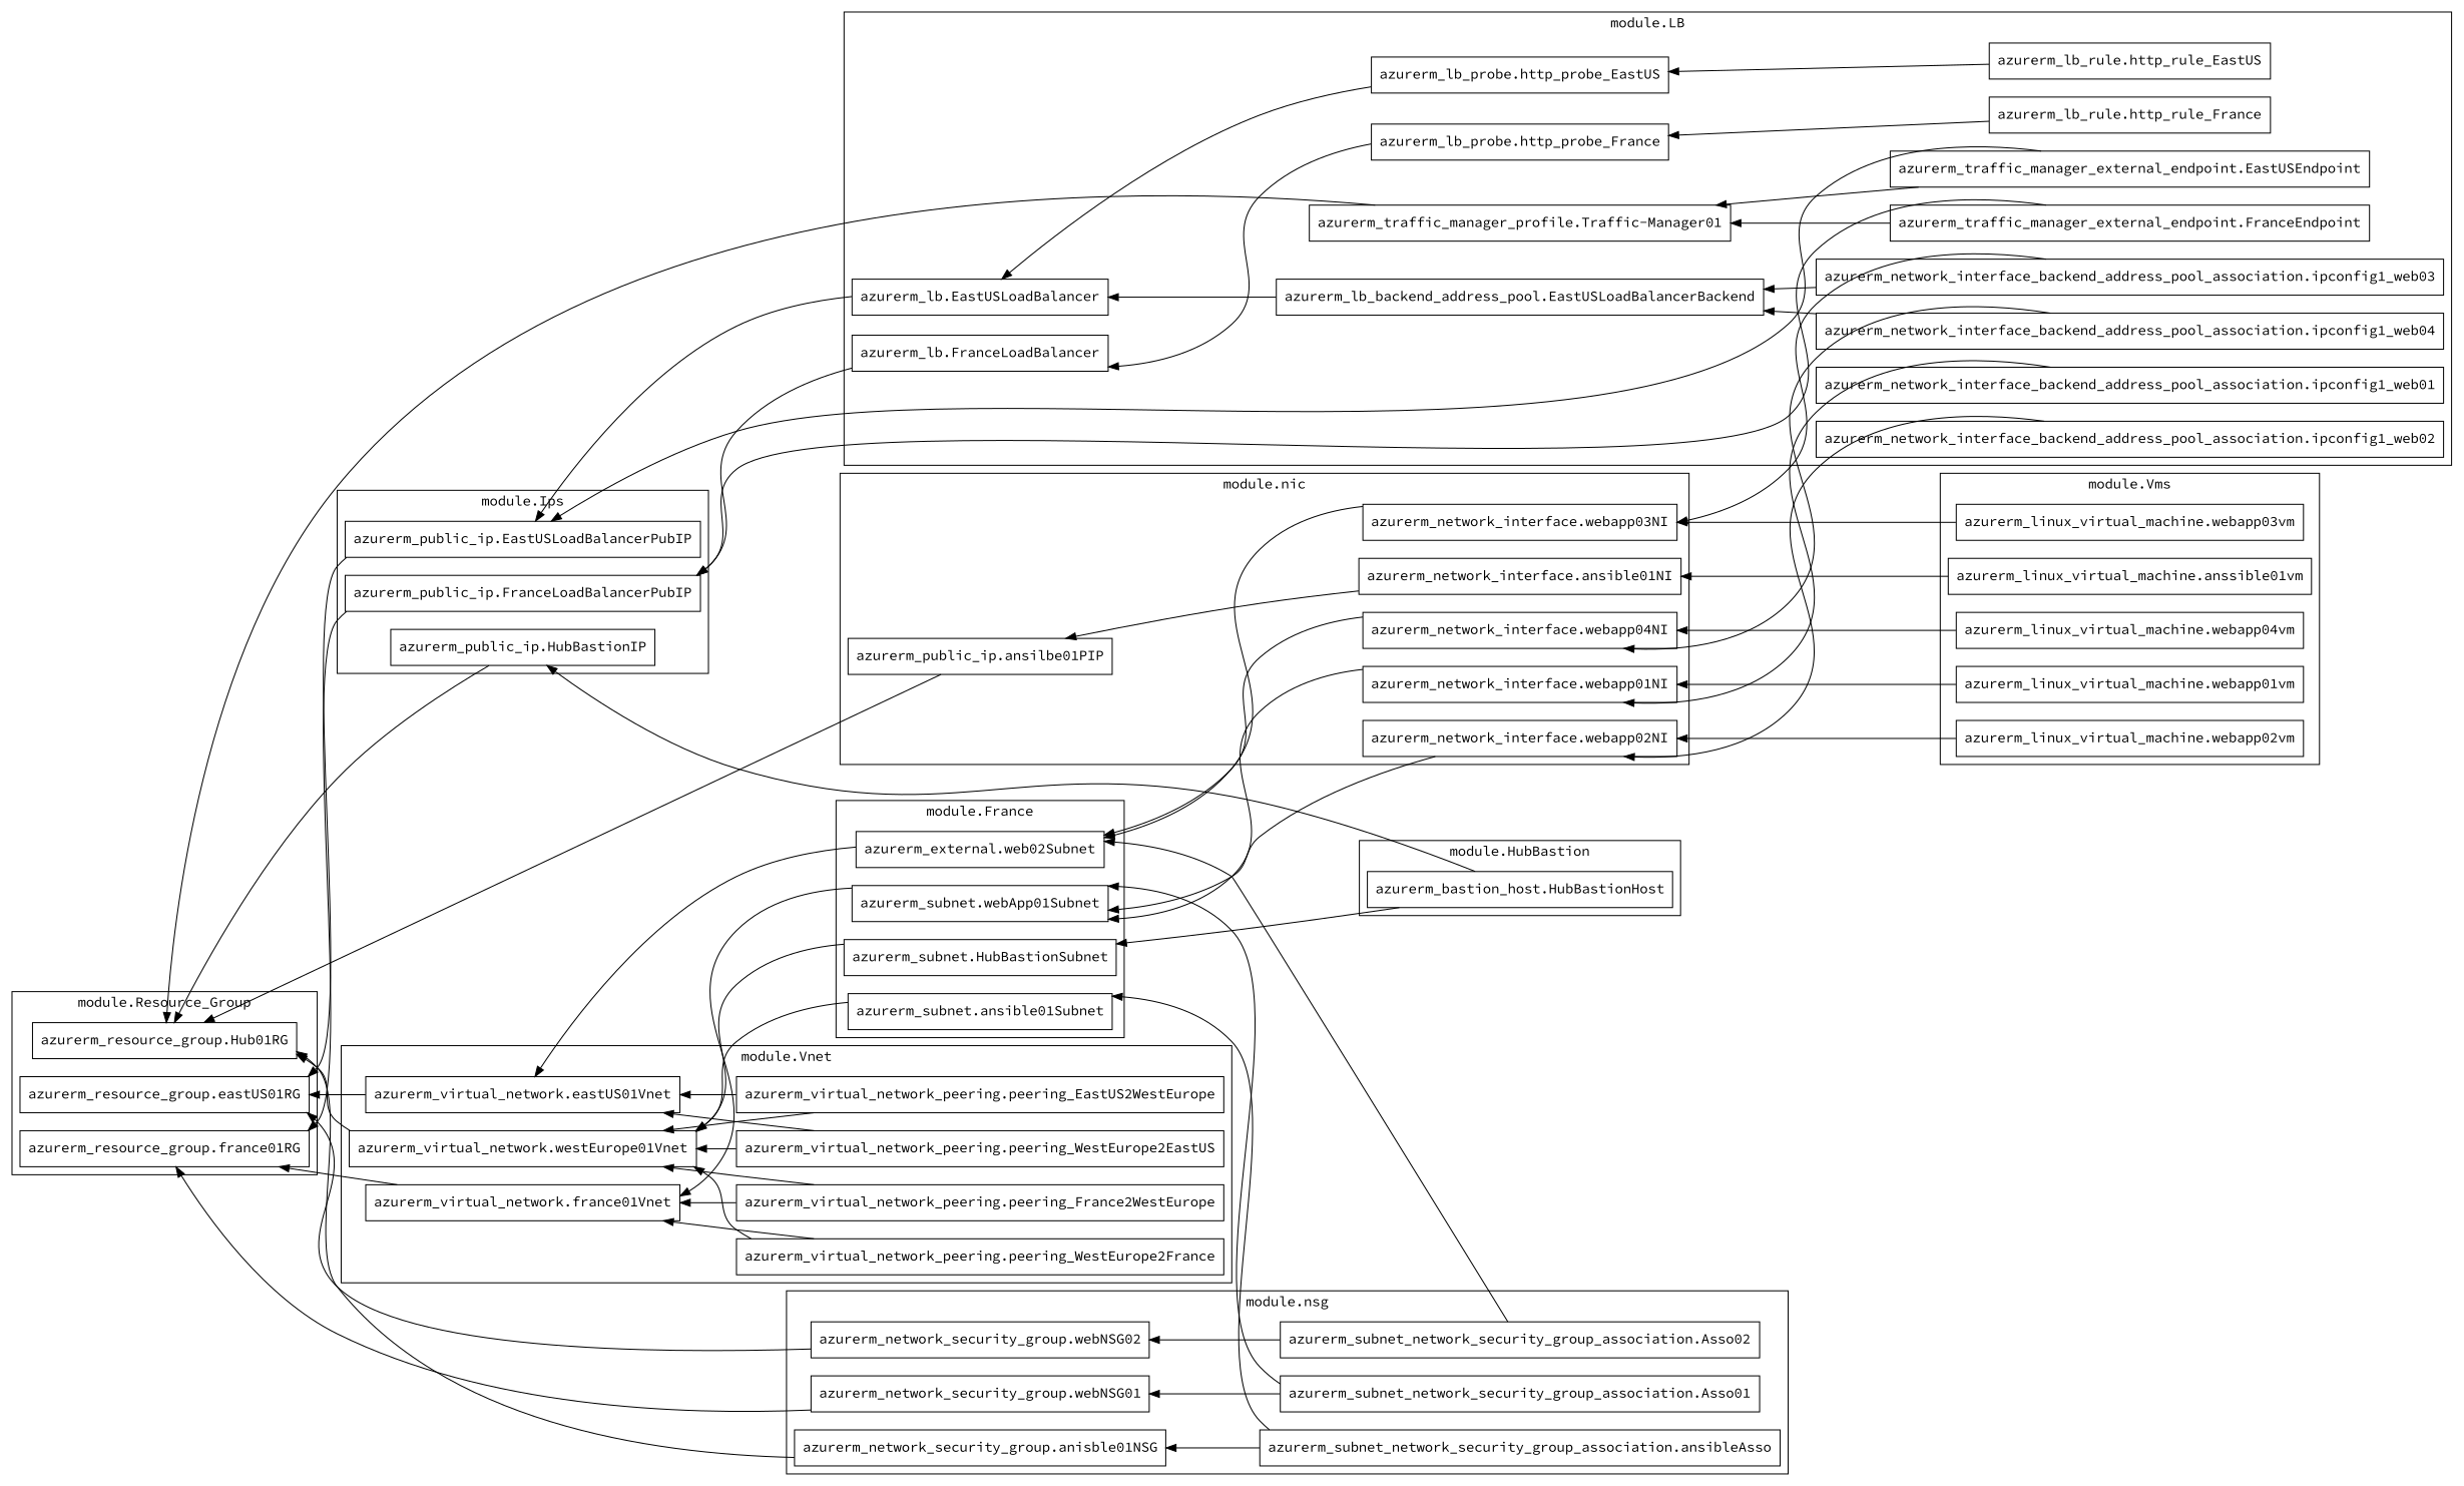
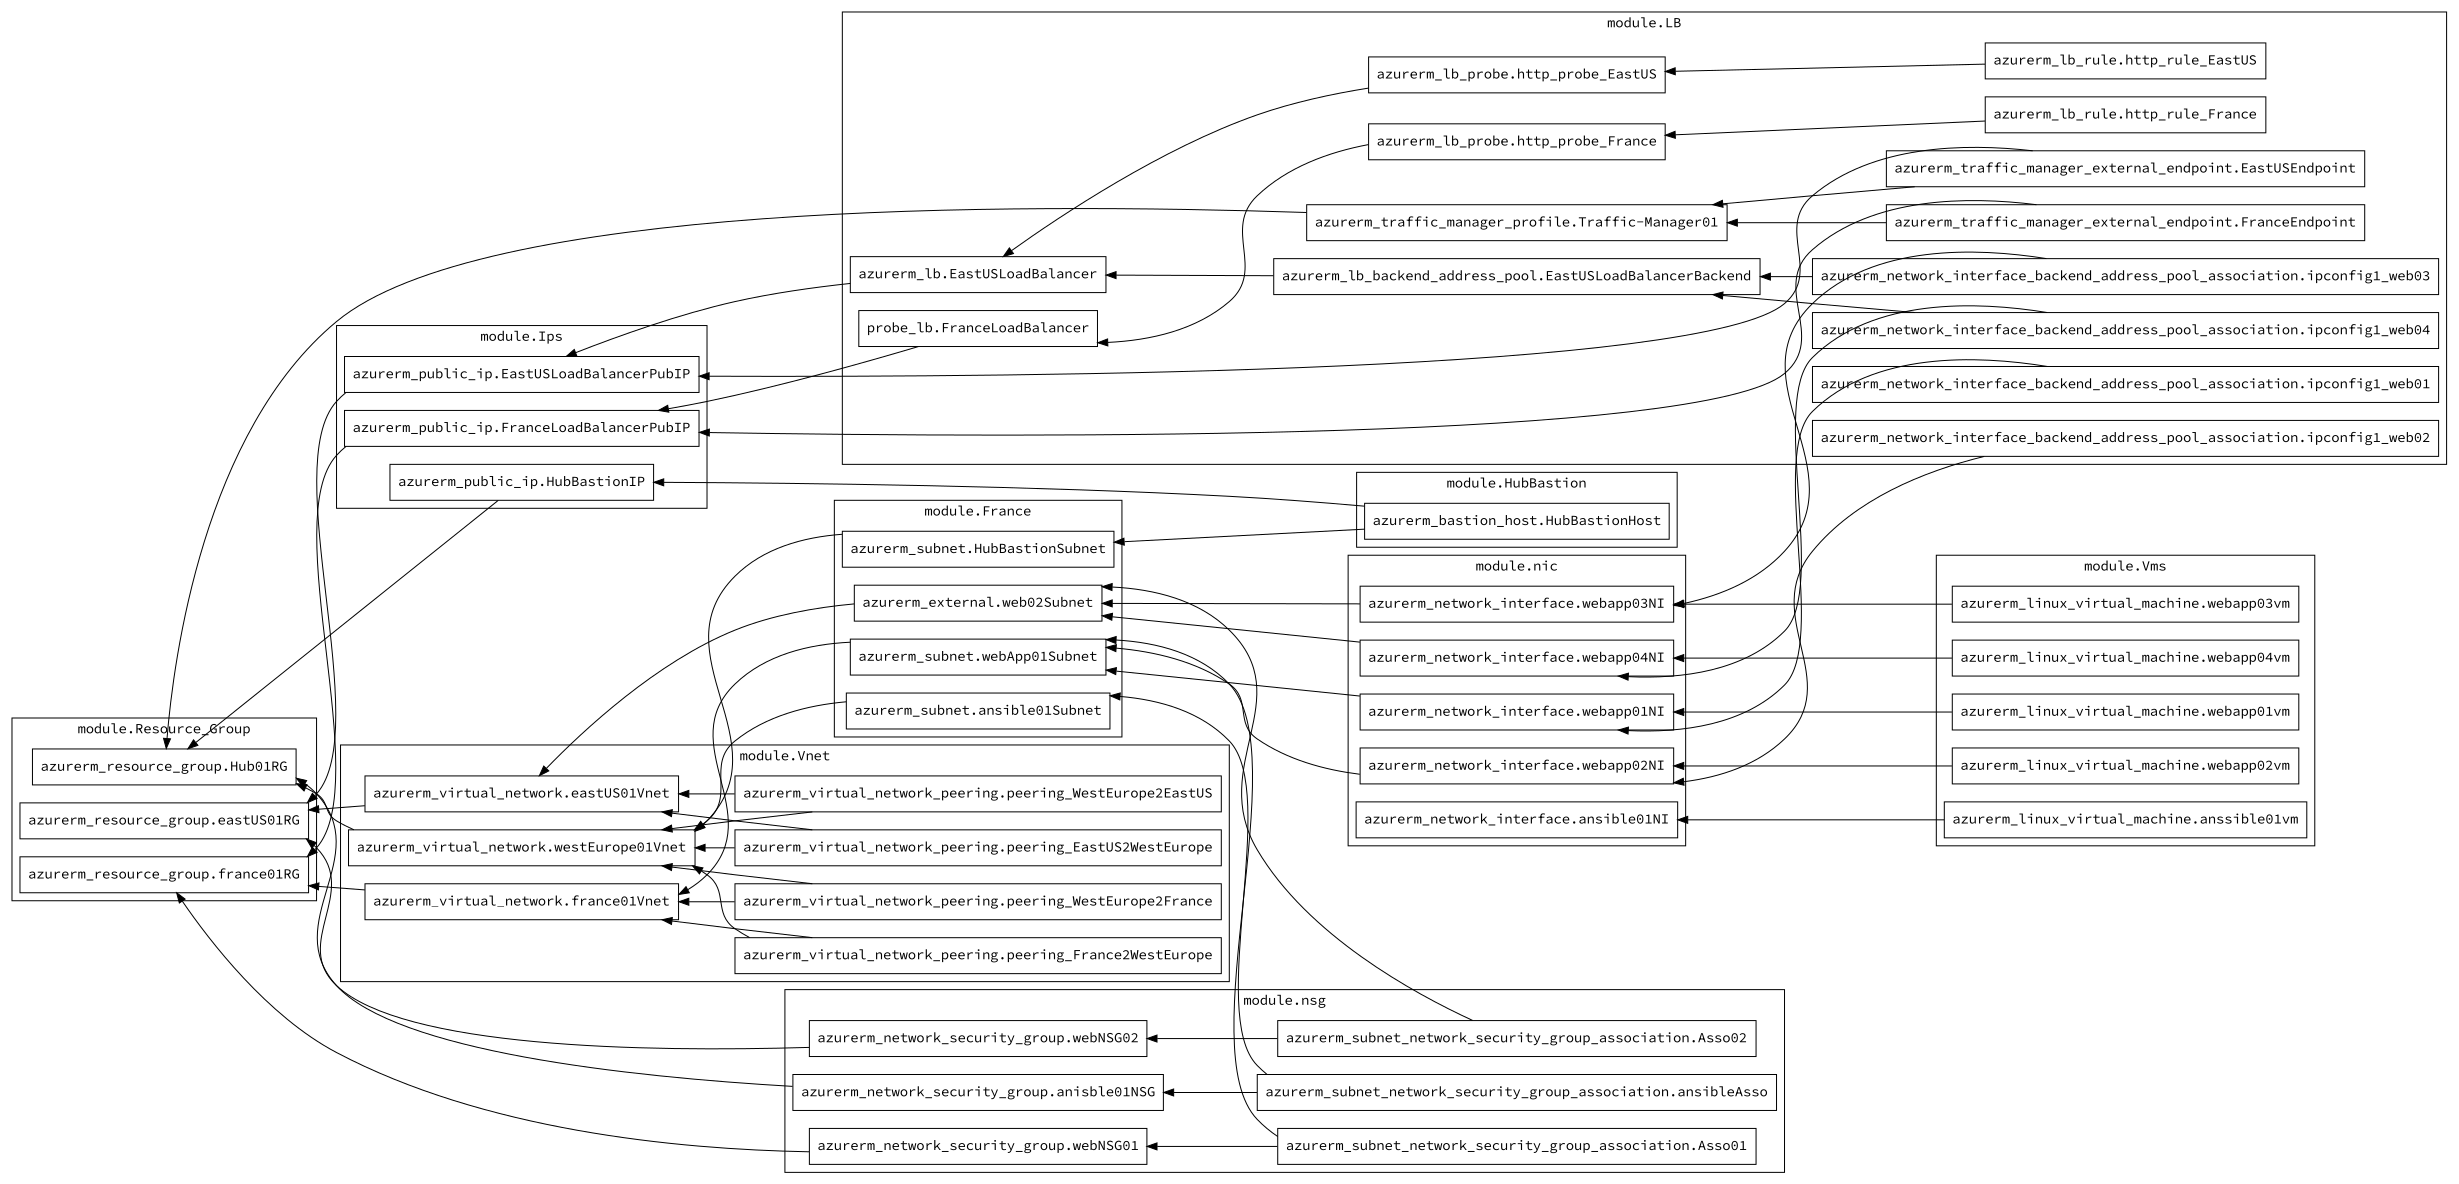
  digraph {
    fontname="Source Code Pro"
    rankdir=RL
    node [fontname="Source Code Pro" shape=rect]
    edge [fontname="Source Code Pro"]
    n1 [label="azurerm_public_ip.EastUSLoadBalancerPubIP"]
    n2 [label="azurerm_public_ip.FranceLoadBalancerPubIP"]
    n3 [label="azurerm_public_ip.HubBastionIP"]
    n4 [label="azurerm_bastion_host.HubBastionHost"]
    n5 [label="azurerm_lb.EastUSLoadBalancer"]
-   n6 [label="azurerm_lb.FranceLoadBalancer"]
+   n6 [label="probe_lb.FranceLoadBalancer"]
    n7 [label="azurerm_lb_backend_address_pool.EastUSLoadBalancerBackend"]
    n8 [label="azurerm_lb_probe.http_probe_EastUS"]
    n9 [label="azurerm_lb_probe.http_probe_France"]
    n10 [label="azurerm_lb_rule.http_rule_EastUS"]
    n11 [label="azurerm_lb_rule.http_rule_France"]
    n12 [label="azurerm_network_interface_backend_address_pool_association.ipconfig1_web01"]
    n13 [label="azurerm_network_interface_backend_address_pool_association.ipconfig1_web02"]
    n14 [label="azurerm_network_interface_backend_address_pool_association.ipconfig1_web03"]
    n15 [label="azurerm_network_interface_backend_address_pool_association.ipconfig1_web04"]
    n16 [label="azurerm_traffic_manager_external_endpoint.EastUSEndpoint"]
    n17 [label="azurerm_traffic_manager_external_endpoint.FranceEndpoint"]
    n18 [label="azurerm_traffic_manager_profile.Traffic-Manager01"]
    n19 [label="azurerm_resource_group.Hub01RG"]
    n20 [label="azurerm_resource_group.eastUS01RG"]
    n21 [label="azurerm_resource_group.france01RG"]
    n22 [label="azurerm_subnet.HubBastionSubnet"]
    n23 [label="azurerm_subnet.ansible01Subnet"]
    n24 [label="azurerm_external.web02Subnet"]
    n25 [label="azurerm_subnet.webApp01Subnet"]
    n26 [label="azurerm_linux_virtual_machine.anssible01vm"]
    n27 [label="azurerm_linux_virtual_machine.webapp01vm"]
    n28 [label="azurerm_linux_virtual_machine.webapp02vm"]
    n29 [label="azurerm_linux_virtual_machine.webapp03vm"]
    n30 [label="azurerm_linux_virtual_machine.webapp04vm"]
    n31 [label="azurerm_virtual_network.eastUS01Vnet"]
    n32 [label="azurerm_virtual_network.france01Vnet"]
    n33 [label="azurerm_virtual_network.westEurope01Vnet"]
    n34 [label="azurerm_virtual_network_peering.peering_EastUS2WestEurope"]
    n35 [label="azurerm_virtual_network_peering.peering_France2WestEurope"]
    n36 [label="azurerm_virtual_network_peering.peering_WestEurope2EastUS"]
    n37 [label="azurerm_virtual_network_peering.peering_WestEurope2France"]
    n38 [label="azurerm_network_interface.ansible01NI"]
    n39 [label="azurerm_network_interface.webapp01NI"]
    n40 [label="azurerm_network_interface.webapp02NI"]
    n41 [label="azurerm_network_interface.webapp03NI"]
    n42 [label="azurerm_network_interface.webapp04NI"]
-   n43 [label="azurerm_public_ip.ansilbe01PIP"]
    n44 [label="azurerm_network_security_group.anisble01NSG"]
    n45 [label="azurerm_network_security_group.webNSG01"]
    n46 [label="azurerm_network_security_group.webNSG02"]
    n47 [label="azurerm_subnet_network_security_group_association.Asso01"]
    n48 [label="azurerm_subnet_network_security_group_association.Asso02"]
    n49 [label="azurerm_subnet_network_security_group_association.ansibleAsso"]
    subgraph cluster_1 {
      label="module.Ips"
      n1
      n2
      n3
    }
    subgraph cluster_2 {
      label="module.HubBastion"
      n4
    }
    subgraph cluster_3 {
      label="module.LB"
      n5
      n6
      n7
      n8
      n9
      n10
      n11
      n12
      n13
      n14
      n15
      n16
      n17
      n18
    }
    subgraph cluster_4 {
      label="module.Resource_Group"
      n19
      n20
      n21
    }
    subgraph cluster_5 {
      label="module.France"
      n22
      n23
      n24
      n25
    }
    subgraph cluster_6 {
      label="module.Vms"
      n26
      n27
      n28
      n29
      n30
    }
    subgraph cluster_7 {
      label="module.Vnet"
      n31
      n32
      n33
      n34
      n35
      n36
      n37
    }
    subgraph cluster_8 {
      label="module.nic"
      n38
      n39
      n40
      n41
      n42
-     n43
    }
    subgraph cluster_9 {
      label="module.nsg"
      n44
      n45
      n46
      n47
      n48
      n49
    }
    n1 -> n20
    n2 -> n21
    n3 -> n19
    n4 -> n3
    n4 -> n22
    n5 -> n1
    n6 -> n2
    n7 -> n5
    n8 -> n5
    n9 -> n6
    n10 -> n8
    n11 -> n9
    n12 -> n39
    n13 -> n40
    n14 -> n7
    n14 -> n41
    n15 -> n7
    n15 -> n42
    n16 -> n1
    n16 -> n18
    n17 -> n2
    n17 -> n18
    n18 -> n19
    n22 -> n33
    n23 -> n33
    n24 -> n31
    n25 -> n32
    n26 -> n38
    n27 -> n39
    n28 -> n40
    n29 -> n41
    n30 -> n42
    n31 -> n20
    n32 -> n21
    n33 -> n19
    n34 -> n31
    n34 -> n33
    n35 -> n32
    n35 -> n33
    n36 -> n31
    n36 -> n33
    n37 -> n32
    n37 -> n33
-   n38 -> n43
    n39 -> n25
    n40 -> n25
    n41 -> n24
    n42 -> n24
-   n43 -> n19
    n44 -> n19
    n45 -> n21
    n46 -> n20
    n47 -> n25
    n47 -> n45
    n48 -> n24
    n48 -> n46
    n49 -> n23
    n49 -> n44
  }
